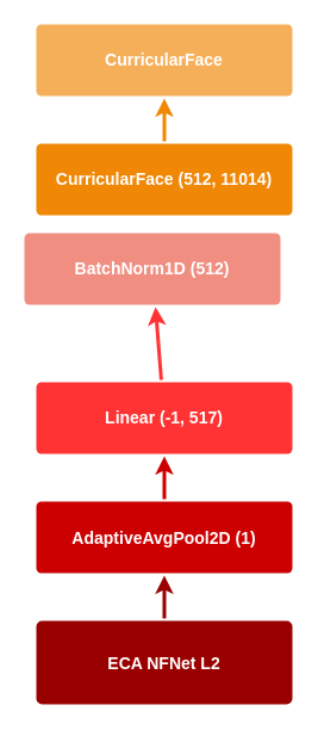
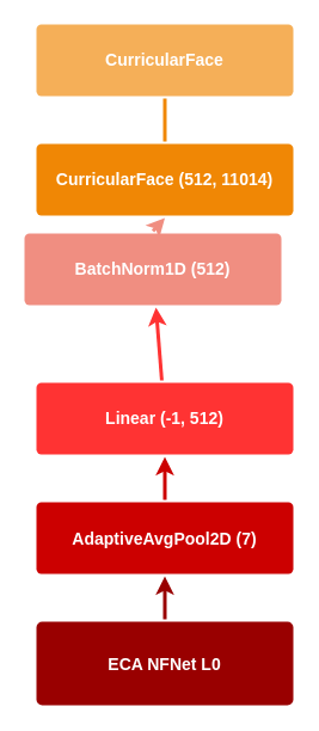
  <mxCell id="0" />
  <mxCell id="1" parent="0" />
  <mxCell id="2" value="" style="edgeStyle=none;rounded=0;jumpStyle=none;html=1;shadow=0;labelBackgroundColor=none;startArrow=none;startFill=0;endArrow=classic;endFill=1;jettySize=auto;orthogonalLoop=1;strokeWidth=3;fontFamily=Helvetica;fontSize=16;fontColor=#23445D;spacing=5;strokeColor=#990000;entryX=0.5;entryY=1;entryDx=0;entryDy=0;" edge="1" parent="1" source="3" target="11"><mxGeometry relative="1" as="geometry"><mxPoint x="105" y="470" as="targetPoint" /></mxGeometry></mxCell>
- <mxCell id="3" value="&lt;span style=&quot;font-size: 14px&quot;&gt;ECA NFNet L2&lt;/span&gt;" style="rounded=1;whiteSpace=wrap;html=1;shadow=0;labelBackgroundColor=none;strokeColor=none;strokeWidth=3;fontFamily=Helvetica;fontSize=16;fontColor=#FFFFFF;align=center;fontStyle=1;spacing=5;arcSize=7;perimeterSpacing=2;fillColor=#990000;" vertex="1" parent="1"><mxGeometry x="30" y="520" width="215" height="70" as="geometry" /></mxCell>
+ <mxCell id="3" value="&lt;span style=&quot;font-size: 14px&quot;&gt;ECA NFNet L0&lt;/span&gt;" style="rounded=1;whiteSpace=wrap;html=1;shadow=0;labelBackgroundColor=none;strokeColor=none;strokeWidth=3;fontFamily=Helvetica;fontSize=16;fontColor=#FFFFFF;align=center;fontStyle=1;spacing=5;arcSize=7;perimeterSpacing=2;fillColor=#990000;" vertex="1" parent="1"><mxGeometry x="30" y="520" width="215" height="70" as="geometry" /></mxCell>
  <mxCell id="4" value="" style="edgeStyle=none;rounded=1;jumpStyle=none;html=1;shadow=0;labelBackgroundColor=none;startArrow=none;startFill=0;jettySize=auto;orthogonalLoop=1;strokeWidth=3;fontFamily=Helvetica;fontSize=14;fontColor=#FFFFFF;spacing=5;fontStyle=1;fillColor=#b0e3e6;strokeColor=#FF3333;" edge="1" parent="1" source="5" target="6"><mxGeometry relative="1" as="geometry" /></mxCell>
- <mxCell id="5" value="Linear (-1, 517)" style="rounded=1;whiteSpace=wrap;html=1;shadow=0;labelBackgroundColor=none;strokeColor=none;strokeWidth=3;fontFamily=Helvetica;fontSize=14;fontColor=#FFFFFF;align=center;spacing=5;fontStyle=1;arcSize=7;perimeterSpacing=2;fillColor=#FF3333;" vertex="1" parent="1"><mxGeometry x="30" y="320" width="215" height="60" as="geometry" /></mxCell>
+ <mxCell id="5" value="Linear (-1, 512)" style="rounded=1;whiteSpace=wrap;html=1;shadow=0;labelBackgroundColor=none;strokeColor=none;strokeWidth=3;fontFamily=Helvetica;fontSize=14;fontColor=#FFFFFF;align=center;spacing=5;fontStyle=1;arcSize=7;perimeterSpacing=2;fillColor=#FF3333;" vertex="1" parent="1"><mxGeometry x="30" y="320" width="215" height="60" as="geometry" /></mxCell>
  <mxCell id="6" value="&lt;span style=&quot;font-weight: 700&quot;&gt;BatchNorm1D (512)&lt;/span&gt;" style="rounded=1;whiteSpace=wrap;html=1;shadow=0;labelBackgroundColor=none;strokeColor=none;strokeWidth=3;fillColor=#f08e81;fontFamily=Helvetica;fontSize=14;fontColor=#FFFFFF;align=center;spacing=5;fontStyle=0;arcSize=7;perimeterSpacing=2;" vertex="1" parent="1"><mxGeometry x="20" y="195" width="215" height="60" as="geometry" /></mxCell>
  <mxCell id="7" value="CurricularFace (512, 11014)" style="rounded=1;whiteSpace=wrap;html=1;shadow=0;labelBackgroundColor=none;strokeColor=none;strokeWidth=3;fillColor=#F08705;fontFamily=Helvetica;fontSize=14;fontColor=#FFFFFF;align=center;spacing=5;fontStyle=1;arcSize=7;perimeterSpacing=2;" vertex="1" parent="1"><mxGeometry x="30" y="120" width="215" height="60" as="geometry" /></mxCell>
  <mxCell id="8" value="&lt;b&gt;CurricularFace&lt;/b&gt;" style="rounded=1;whiteSpace=wrap;html=1;shadow=0;labelBackgroundColor=none;strokeColor=none;strokeWidth=3;fillColor=#f5af58;fontFamily=Helvetica;fontSize=14;fontColor=#FFFFFF;align=center;spacing=5;arcSize=7;perimeterSpacing=2;" vertex="1" parent="1"><mxGeometry x="30" y="20" width="215" height="60" as="geometry" /></mxCell>
- <mxCell id="9" value="" style="edgeStyle=none;rounded=0;jumpStyle=none;html=1;shadow=0;labelBackgroundColor=none;startArrow=none;startFill=0;endArrow=classic;endFill=1;jettySize=auto;orthogonalLoop=1;strokeColor=#F08705;strokeWidth=3;fontFamily=Helvetica;fontSize=14;fontColor=#FFFFFF;spacing=5;" edge="1" parent="1" source="7" target="8"><mxGeometry relative="1" as="geometry" /></mxCell>
+ <mxCell id="9" value="" style="edgeStyle=none;rounded=0;jumpStyle=none;html=1;shadow=0;labelBackgroundColor=none;startArrow=none;startFill=0;endArrow=none;endFill=1;jettySize=auto;orthogonalLoop=1;strokeColor=#F08705;strokeWidth=3;fontFamily=Helvetica;fontSize=14;fontColor=#FFFFFF;spacing=5;" edge="1" parent="1" source="7" target="8"><mxGeometry relative="1" as="geometry" /></mxCell>
  <mxCell id="10" value="" style="edgeStyle=none;rounded=0;jumpStyle=none;html=1;shadow=0;labelBackgroundColor=none;startArrow=none;startFill=0;endArrow=classic;endFill=1;jettySize=auto;orthogonalLoop=1;strokeWidth=3;fontFamily=Helvetica;fontSize=16;fontColor=#23445D;spacing=5;strokeColor=#CC0000;entryX=0.5;entryY=1;entryDx=0;entryDy=0;" edge="1" parent="1" source="11" target="5"><mxGeometry relative="1" as="geometry"><mxPoint x="210" y="326.5" as="targetPoint" /></mxGeometry></mxCell>
- <mxCell id="11" value="&lt;span style=&quot;font-size: 14px&quot;&gt;AdaptiveAvgPool2D (1)&lt;/span&gt;" style="rounded=1;whiteSpace=wrap;html=1;shadow=0;labelBackgroundColor=none;strokeColor=none;strokeWidth=3;fontFamily=Helvetica;fontSize=16;fontColor=#FFFFFF;align=center;fontStyle=1;spacing=5;arcSize=7;perimeterSpacing=2;fillColor=#CC0000;" vertex="1" parent="1"><mxGeometry x="30" y="420" width="215" height="60" as="geometry" /></mxCell>
+ <mxCell id="11" value="&lt;span style=&quot;font-size: 14px&quot;&gt;AdaptiveAvgPool2D (7)&lt;/span&gt;" style="rounded=1;whiteSpace=wrap;html=1;shadow=0;labelBackgroundColor=none;strokeColor=none;strokeWidth=3;fontFamily=Helvetica;fontSize=16;fontColor=#FFFFFF;align=center;fontStyle=1;spacing=5;arcSize=7;perimeterSpacing=2;fillColor=#CC0000;" vertex="1" parent="1"><mxGeometry x="30" y="420" width="215" height="60" as="geometry" /></mxCell>
+ <mxCell id="12" value="" style="edgeStyle=none;rounded=1;jumpStyle=none;html=1;shadow=0;labelBackgroundColor=none;startArrow=none;startFill=0;jettySize=auto;orthogonalLoop=1;strokeWidth=3;fontFamily=Helvetica;fontSize=14;fontColor=#FFFFFF;spacing=5;fontStyle=1;fillColor=#b0e3e6;exitX=0.5;exitY=0;exitDx=0;exitDy=0;entryX=0.5;entryY=1;entryDx=0;entryDy=0;strokeColor=#F08E81;" edge="1" parent="1" source="6" target="7"><mxGeometry relative="1" as="geometry"><mxPoint x="115" y="328" as="sourcePoint" /><mxPoint x="115" y="302" as="targetPoint" /></mxGeometry></mxCell>
